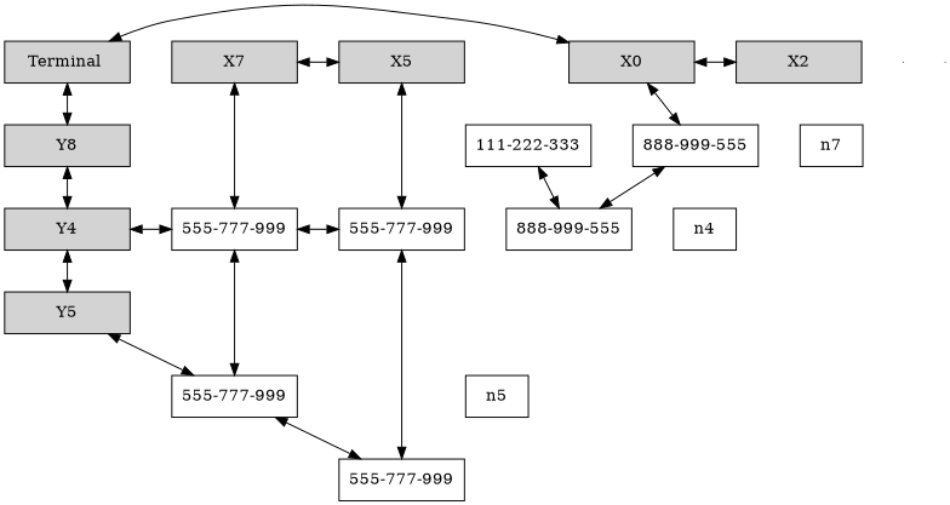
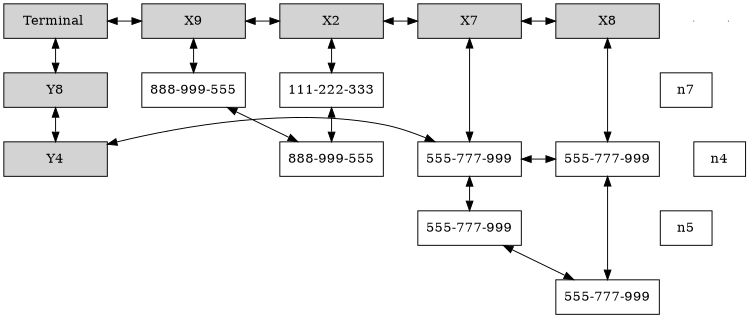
  digraph {
    nodesep=0.5
    node [group=0 shape=box]
    edge [dir=both]
    Y2 [label=Y8 style=filled width=1.5]
    n22 [group=2 label="111-222-333" width=1.5]
    n74 [group=7 label="555-777-999" width=1.5]
    n4 [group=""]
    Y4 [style=filled width=1.5]
    n84 [group=8 label="555-777-999" width=1.5]
    n75 [group=7 label="555-777-999" width=1.5]
    n5 [group=""]
    n07 [label="888-999-555" width=1.5]
    n7 [group=""]
    Terminal [label="Terminal " style=filled width=1.5]
-   X0 [style=filled width=1.5]
+   X0 [style=filled width=1.5 label=X9]
    X2 [group=2 style=filled width=1.5]
    X7 [group=7 style=filled width=1.5]
-   X8 [group=8 style=filled width=1.5 label=X5]
+   X8 [group=8 style=filled width=1.5]
    n27 [group=2 label="888-999-555" width=1.5]
-   Y5 [style=filled width=1.5]
    n85 [group=8 label="555-777-999" width=1.5]
    e0 [shape=point width=0 group=""]
    e1 [shape=point width=0 group=""]
    subgraph sub_1 {
      rank=same
      Y2
      n22
    }
    subgraph sub_2 {
      rank=same
      n74
      n4
    }
    subgraph sub_3 {
      rank=same
      n74
      Y4
    }
    subgraph sub_4 {
      rank=same
      Y4
      n84
    }
    subgraph sub_5 {
      rank=same
      n75
      n5
    }
    subgraph sub_6 {
      rank=same
      n07
      n7
    }
    subgraph sub_7 {
      rank=same
      Terminal
      X0
    }
    subgraph sub_8 {
      rank=same
      X0
      X2
    }
    subgraph sub_9 {
      rank=same
      X2
      X7
    }
    subgraph sub_10 {
      rank=same
      X7
      X8
    }
    Y2 -> Y4
    n22 -> n27
    n74 -> n84
    n74 -> n75
    Y4 -> n74
-   Y4 -> Y5
    n84 -> n85
    n75 -> n85
    n07 -> n27
    Terminal -> Y2
    Terminal -> X0
    X0 -> n07
    X0 -> X2
+   X2 -> n22
+   X2 -> X7
    X7 -> n74
    X7 -> X8
    X8 -> n84
-   Y5 -> n75
  }
